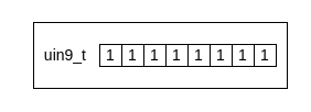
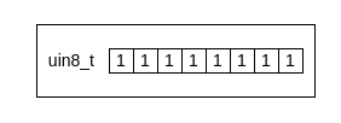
  <mxCell id="0" />
  <mxCell id="1" parent="0" />
  <mxCell id="2" value="" style="rounded=0;whiteSpace=wrap;html=1;labelBackgroundColor=none;fontSize=14;fontColor=#000000;" vertex="1" parent="1"><mxGeometry x="30" y="20" width="230" height="60" as="geometry" /></mxCell>
  <mxCell id="3" value="1" style="rounded=0;whiteSpace=wrap;html=1;labelBackgroundColor=none;fontSize=14;fontColor=#000000;" vertex="1" parent="1"><mxGeometry x="230" y="40" width="20" height="20" as="geometry" /></mxCell>
  <mxCell id="4" value="1" style="rounded=0;whiteSpace=wrap;html=1;labelBackgroundColor=none;fontSize=14;fontColor=#000000;" vertex="1" parent="1"><mxGeometry x="210" y="40" width="20" height="20" as="geometry" /></mxCell>
  <mxCell id="5" value="1" style="rounded=0;whiteSpace=wrap;html=1;labelBackgroundColor=none;fontSize=14;fontColor=#000000;" vertex="1" parent="1"><mxGeometry x="190" y="40" width="20" height="20" as="geometry" /></mxCell>
  <mxCell id="6" value="1" style="rounded=0;whiteSpace=wrap;html=1;labelBackgroundColor=none;fontSize=14;fontColor=#000000;" vertex="1" parent="1"><mxGeometry x="170" y="40" width="20" height="20" as="geometry" /></mxCell>
  <mxCell id="7" value="1" style="rounded=0;whiteSpace=wrap;html=1;labelBackgroundColor=none;fontSize=14;fontColor=#000000;" vertex="1" parent="1"><mxGeometry x="150" y="40" width="20" height="20" as="geometry" /></mxCell>
  <mxCell id="8" value="1" style="rounded=0;whiteSpace=wrap;html=1;labelBackgroundColor=none;fontSize=14;fontColor=#000000;" vertex="1" parent="1"><mxGeometry x="130" y="40" width="20" height="20" as="geometry" /></mxCell>
  <mxCell id="9" value="1" style="rounded=0;whiteSpace=wrap;html=1;labelBackgroundColor=none;fontSize=14;fontColor=#000000;" vertex="1" parent="1"><mxGeometry x="110" y="40" width="20" height="20" as="geometry" /></mxCell>
  <mxCell id="10" value="1" style="rounded=0;whiteSpace=wrap;html=1;labelBackgroundColor=none;fontSize=14;fontColor=#000000;" vertex="1" parent="1"><mxGeometry x="90" y="40" width="20" height="20" as="geometry" /></mxCell>
- <mxCell id="11" value="&lt;div align=&quot;right&quot;&gt;uin9_t&lt;/div&gt;" style="text;html=1;strokeColor=none;fillColor=none;align=right;verticalAlign=middle;whiteSpace=wrap;rounded=0;fontSize=14;fontColor=#000000;" vertex="1" parent="1"><mxGeometry x="20" y="35" width="60" height="30" as="geometry" /></mxCell>
+ <mxCell id="11" value="&lt;div align=&quot;right&quot;&gt;uin8_t&lt;/div&gt;" style="text;html=1;strokeColor=none;fillColor=none;align=right;verticalAlign=middle;whiteSpace=wrap;rounded=0;fontSize=14;fontColor=#000000;" vertex="1" parent="1"><mxGeometry x="20" y="35" width="60" height="30" as="geometry" /></mxCell>
